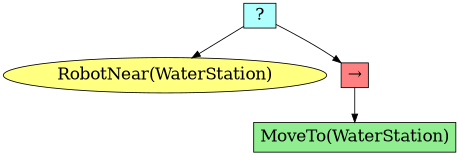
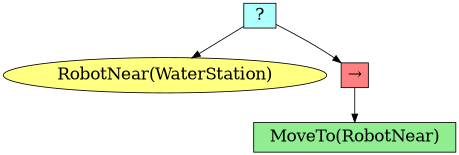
  digraph {
    fontname="times-roman"
    ordering=out
    node [fontcolor=black fontname="times-roman" fontsize=20 shape=box style=filled]
    edge [fontname="times-roman"]
    n1 [fillcolor="#B0FFFF" height=0.01 label=" ? " width=0.01]
    n2 [fillcolor="#FFFF80" label="RobotNear(WaterStation)" shape=ellipse]
    n3 [fillcolor="#FF8080" height=0.01 label="&rarr;" width=0.01]
-   n4 [fillcolor=lightgreen label="MoveTo(WaterStation)"]
+   n4 [fillcolor=lightgreen label="MoveTo(RobotNear)"]
    n1 -> n2
    n1 -> n3
    n3 -> n4
  }
